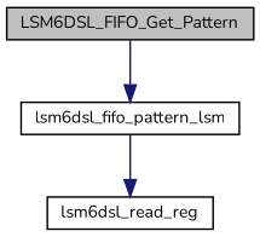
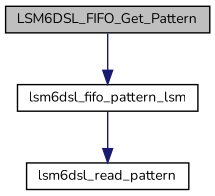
  digraph {
    fontname=Nunito
    rankdir=TB
    node [color=black fillcolor=white fontname=Nunito fontsize=10 shape=record style=filled]
    edge [color=midnightblue fontname=Nunito fontsize=10 labelfontname=Helvetica labelfontsize=10 style=solid]
    n1 [fillcolor=grey75 fontcolor=black height=0.2 label=LSM6DSL_FIFO_Get_Pattern width=0.4]
    n2 [height=0.2 label=lsm6dsl_fifo_pattern_lsm width=0.4]
-   n3 [height=0.2 label=lsm6dsl_read_reg width=0.4]
+   n3 [height=0.2 label=lsm6dsl_read_pattern width=0.4]
    n1 -> n2
    n2 -> n3
  }
